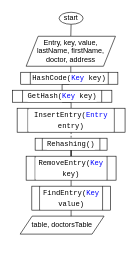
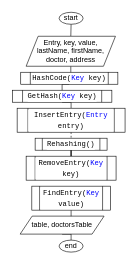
  <mxCell id="0" />
  <mxCell id="1" parent="0" />
  <mxCell id="2" style="edgeStyle=orthogonalEdgeStyle;rounded=0;orthogonalLoop=1;jettySize=auto;html=1;exitX=0.5;exitY=1;exitDx=0;exitDy=0;entryX=0.5;entryY=0;entryDx=0;entryDy=0;endArrow=none;endFill=0;" edge="1" parent="1" source="3" target="5"><mxGeometry relative="1" as="geometry" /></mxCell>
  <mxCell id="3" value="start" style="ellipse;whiteSpace=wrap;html=1;" vertex="1" parent="1"><mxGeometry x="98" y="20" width="40" height="20" as="geometry" /></mxCell>
  <mxCell id="4" style="edgeStyle=orthogonalEdgeStyle;rounded=0;orthogonalLoop=1;jettySize=auto;html=1;exitX=0.5;exitY=1;exitDx=0;exitDy=0;endArrow=none;endFill=0;" edge="1" parent="1" source="5" target="13"><mxGeometry relative="1" as="geometry" /></mxCell>
  <mxCell id="5" value="Entry, key, value, lastName, firstName,&lt;br&gt;doctor, address" style="shape=parallelogram;perimeter=parallelogramPerimeter;whiteSpace=wrap;html=1;fixedSize=1;" vertex="1" parent="1"><mxGeometry x="43" y="60" width="149" height="50" as="geometry" /></mxCell>
  <mxCell id="6" style="edgeStyle=orthogonalEdgeStyle;rounded=0;orthogonalLoop=1;jettySize=auto;html=1;exitX=0.5;exitY=1;exitDx=0;exitDy=0;entryX=0.5;entryY=0;entryDx=0;entryDy=0;endArrow=none;endFill=0;" edge="1" parent="1" source="7" target="11"><mxGeometry relative="1" as="geometry" /></mxCell>
  <mxCell id="7" value="&lt;div style=&quot;background-color: rgb(255 , 255 , 255) ; font-family: &amp;#34;menlo&amp;#34; , &amp;#34;monaco&amp;#34; , &amp;#34;courier new&amp;#34; , monospace ; line-height: 18px&quot;&gt;GetHash(&lt;span style=&quot;color: rgb(0 , 0 , 255)&quot;&gt;Key&lt;/span&gt; key)&lt;/div&gt;" style="shape=process;whiteSpace=wrap;html=1;backgroundOutline=1;" vertex="1" parent="1"><mxGeometry x="20" y="150" width="166" height="20" as="geometry" /></mxCell>
  <mxCell id="8" style="edgeStyle=orthogonalEdgeStyle;rounded=0;orthogonalLoop=1;jettySize=auto;html=1;exitX=0.5;exitY=1;exitDx=0;exitDy=0;endArrow=none;endFill=0;" edge="1" parent="1" source="9" target="15"><mxGeometry relative="1" as="geometry" /></mxCell>
  <mxCell id="9" value="&lt;div style=&quot;background-color: rgb(255 , 255 , 255) ; font-family: &amp;#34;menlo&amp;#34; , &amp;#34;monaco&amp;#34; , &amp;#34;courier new&amp;#34; , monospace ; line-height: 18px&quot;&gt;Rehashing()&lt;/div&gt;" style="shape=process;whiteSpace=wrap;html=1;backgroundOutline=1;" vertex="1" parent="1"><mxGeometry x="58" y="230" width="120" height="20" as="geometry" /></mxCell>
  <mxCell id="10" style="edgeStyle=orthogonalEdgeStyle;rounded=0;orthogonalLoop=1;jettySize=auto;html=1;exitX=0.5;exitY=1;exitDx=0;exitDy=0;entryX=0.5;entryY=0;entryDx=0;entryDy=0;endArrow=none;endFill=0;dashed=1;" edge="1" parent="1" source="11" target="9"><mxGeometry relative="1" as="geometry" /></mxCell>
  <mxCell id="11" value="&lt;div style=&quot;background-color: rgb(255 , 255 , 255) ; font-family: &amp;#34;menlo&amp;#34; , &amp;#34;monaco&amp;#34; , &amp;#34;courier new&amp;#34; , monospace ; line-height: 18px&quot;&gt;InsertEntry(&lt;span style=&quot;color: rgb(0 , 0 , 255)&quot;&gt;Entry&lt;/span&gt; entry)&lt;/div&gt;" style="shape=process;whiteSpace=wrap;html=1;backgroundOutline=1;" vertex="1" parent="1"><mxGeometry x="28" y="180" width="180" height="40" as="geometry" /></mxCell>
  <mxCell id="12" style="edgeStyle=orthogonalEdgeStyle;rounded=0;orthogonalLoop=1;jettySize=auto;html=1;exitX=0.5;exitY=1;exitDx=0;exitDy=0;entryX=0.5;entryY=0;entryDx=0;entryDy=0;endArrow=none;endFill=0;" edge="1" parent="1" source="13" target="7"><mxGeometry relative="1" as="geometry" /></mxCell>
  <mxCell id="13" value="&lt;div style=&quot;background-color: rgb(255 , 255 , 255) ; font-family: &amp;#34;menlo&amp;#34; , &amp;#34;monaco&amp;#34; , &amp;#34;courier new&amp;#34; , monospace ; line-height: 18px&quot;&gt;HashCode(&lt;span style=&quot;color: rgb(0 , 0 , 255)&quot;&gt;Key&lt;/span&gt; key)&lt;/div&gt;" style="shape=process;whiteSpace=wrap;html=1;backgroundOutline=1;" vertex="1" parent="1"><mxGeometry x="34" y="120" width="162" height="20" as="geometry" /></mxCell>
- <mxCell id="14" style="edgeStyle=orthogonalEdgeStyle;rounded=0;orthogonalLoop=1;jettySize=auto;html=1;exitX=0.5;exitY=1;exitDx=0;exitDy=0;entryX=0.5;entryY=0;entryDx=0;entryDy=0;endArrow=none;endFill=0;" edge="1" parent="1" source="15" target="17"><mxGeometry relative="1" as="geometry" /></mxCell>
  <mxCell id="15" value="&lt;div style=&quot;background-color: rgb(255 , 255 , 255) ; font-family: &amp;#34;menlo&amp;#34; , &amp;#34;monaco&amp;#34; , &amp;#34;courier new&amp;#34; , monospace ; line-height: 18px&quot;&gt;RemoveEntry(&lt;span style=&quot;color: rgb(0 , 0 , 255)&quot;&gt;Key&lt;/span&gt; key)&lt;/div&gt;" style="shape=process;whiteSpace=wrap;html=1;backgroundOutline=1;" vertex="1" parent="1"><mxGeometry x="43" y="260" width="150" height="40" as="geometry" /></mxCell>
  <mxCell id="16" style="edgeStyle=orthogonalEdgeStyle;rounded=0;orthogonalLoop=1;jettySize=auto;html=1;exitX=0.5;exitY=1;exitDx=0;exitDy=0;endArrow=none;endFill=0;" edge="1" parent="1" source="17" target="20"><mxGeometry relative="1" as="geometry" /></mxCell>
  <mxCell id="17" value="&lt;div style=&quot;background-color: rgb(255 , 255 , 255) ; font-family: &amp;#34;menlo&amp;#34; , &amp;#34;monaco&amp;#34; , &amp;#34;courier new&amp;#34; , monospace ; line-height: 18px&quot;&gt;FindEntry(&lt;span style=&quot;color: rgb(0 , 0 , 255)&quot;&gt;Key&lt;/span&gt; value)&lt;/div&gt;" style="shape=process;whiteSpace=wrap;html=1;backgroundOutline=1;" vertex="1" parent="1"><mxGeometry x="52.5" y="310" width="131" height="40" as="geometry" /></mxCell>
+ <mxCell id="18" value="end" style="ellipse;whiteSpace=wrap;html=1;" vertex="1" parent="1"><mxGeometry x="98" y="400" width="40" height="20" as="geometry" /></mxCell>
+ <mxCell id="19" style="edgeStyle=orthogonalEdgeStyle;rounded=0;orthogonalLoop=1;jettySize=auto;html=1;exitX=0.5;exitY=1;exitDx=0;exitDy=0;entryX=0.5;entryY=0;entryDx=0;entryDy=0;endArrow=none;endFill=0;" edge="1" parent="1" source="20" target="18"><mxGeometry relative="1" as="geometry" /></mxCell>
  <mxCell id="20" value="table, doctorsTable" style="shape=parallelogram;perimeter=parallelogramPerimeter;whiteSpace=wrap;html=1;fixedSize=1;" vertex="1" parent="1"><mxGeometry x="33" y="360" width="140" height="30" as="geometry" /></mxCell>
